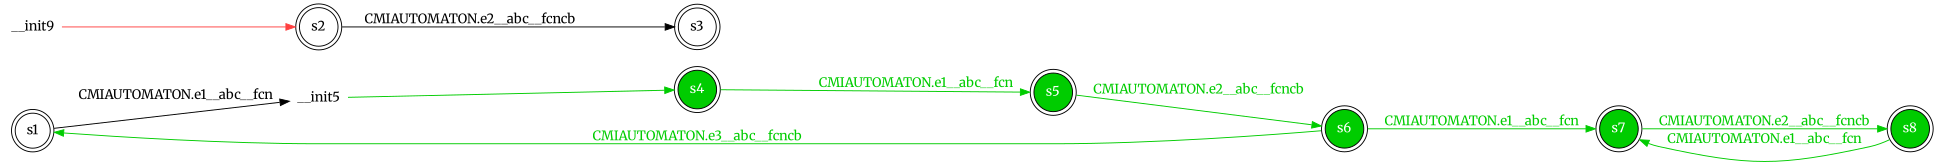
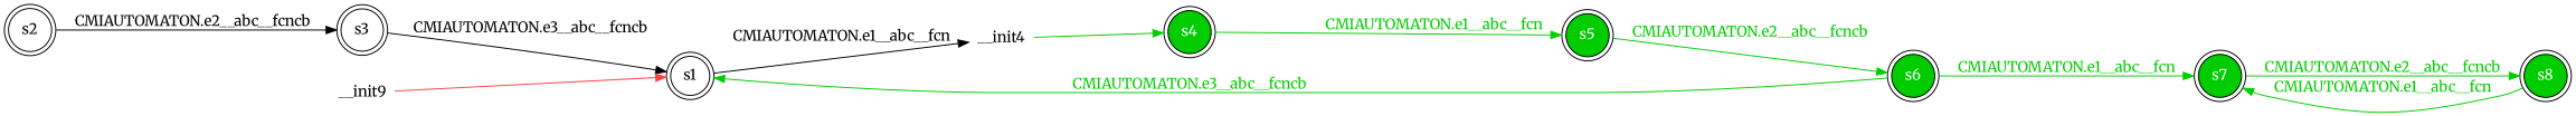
  digraph {
    fontname=Merriweather
    rankdir=LR
    node [fontname=Merriweather shape=doublecircle]
    edge [fontname=Merriweather color="#00cc00"]
    n1 [label=<s1>]
-   __init4 [shape=none label=__init5]
+   __init4 [shape=none]
    n3 [label=<s2>]
    n4 [label=<s3>]
    n5 [fillcolor="#00cc00" fontcolor="#ffffff" label=<s4> style=filled]
    n6 [fillcolor="#00cc00" fontcolor="#ffffff" label=<s5> style=filled]
    n7 [fillcolor="#00cc00" fontcolor="#ffffff" label=<s6> style=filled]
    n8 [fillcolor="#00cc00" fontcolor="#ffffff" label=<s7> style=filled]
    n9 [fillcolor="#00cc00" fontcolor="#ffffff" label=<s8> style=filled]
    n10 [label=__init9 shape=none]
    n1 -> __init4 [label=<<font color="#000000">CMIAUTOMATON.e1__abc__fcn</font>> color=""]
    __init4 -> n5
    n3 -> n4 [label=<<font color="#000000">CMIAUTOMATON.e2__abc__fcncb</font>> color=""]
+   n4 -> n1 [label=<<font color="#000000">CMIAUTOMATON.e3__abc__fcncb</font>> color=""]
    n5 -> n6 [label=<<font color="#00cc00">CMIAUTOMATON.e1__abc__fcn</font>>]
    n6 -> n7 [label=<<font color="#00cc00">CMIAUTOMATON.e2__abc__fcncb</font>>]
    n7 -> n1 [label=<<font color="#00cc00">CMIAUTOMATON.e3__abc__fcncb</font>>]
    n7 -> n8 [label=<<font color="#00cc00">CMIAUTOMATON.e1__abc__fcn</font>>]
    n8 -> n9 [label=<<font color="#00cc00">CMIAUTOMATON.e2__abc__fcncb</font>>]
    n9 -> n8 [label=<<font color="#00cc00">CMIAUTOMATON.e1__abc__fcn</font>>]
-   n10 -> n3 [color="#ff4040"]
+   n10 -> n1 [color="#ff4040"]
  }
